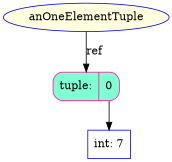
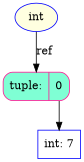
  digraph {
    node [color=blue style=filled]
-   n1 [fillcolor=lightyellow label=anOneElementTuple shape=ellipse]
+   n1 [fillcolor=lightyellow label=int shape=ellipse]
    n2 [color=deeppink fillcolor=aquamarine label="tuple: | <0> 0" shape=Mrecord]
    n3 [fillcolor=white label="int: 7" shape=box]
    n1 -> n2 [label=ref]
    n2 -> n3 [tailport=0]
  }
